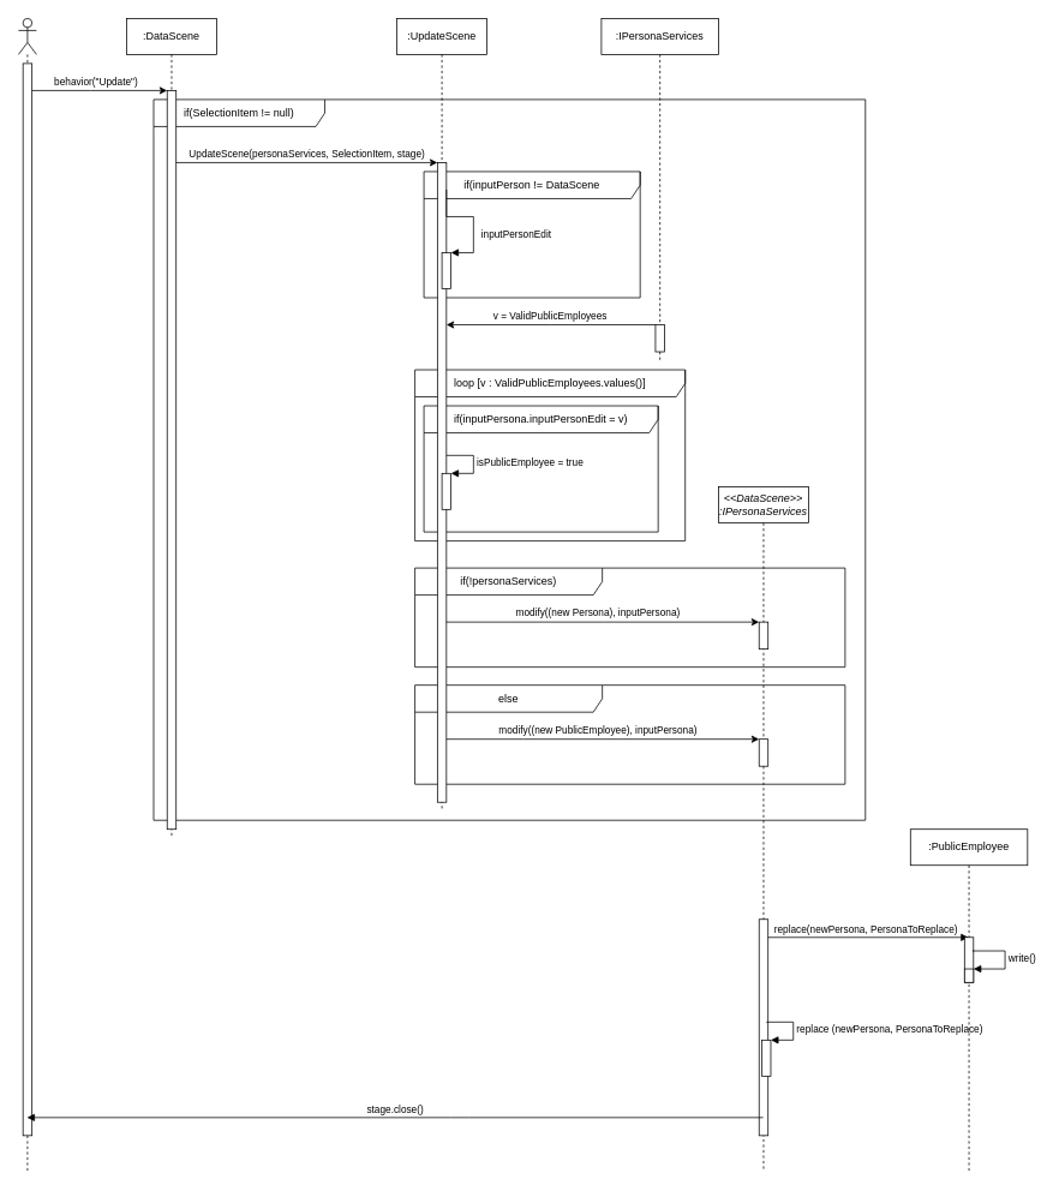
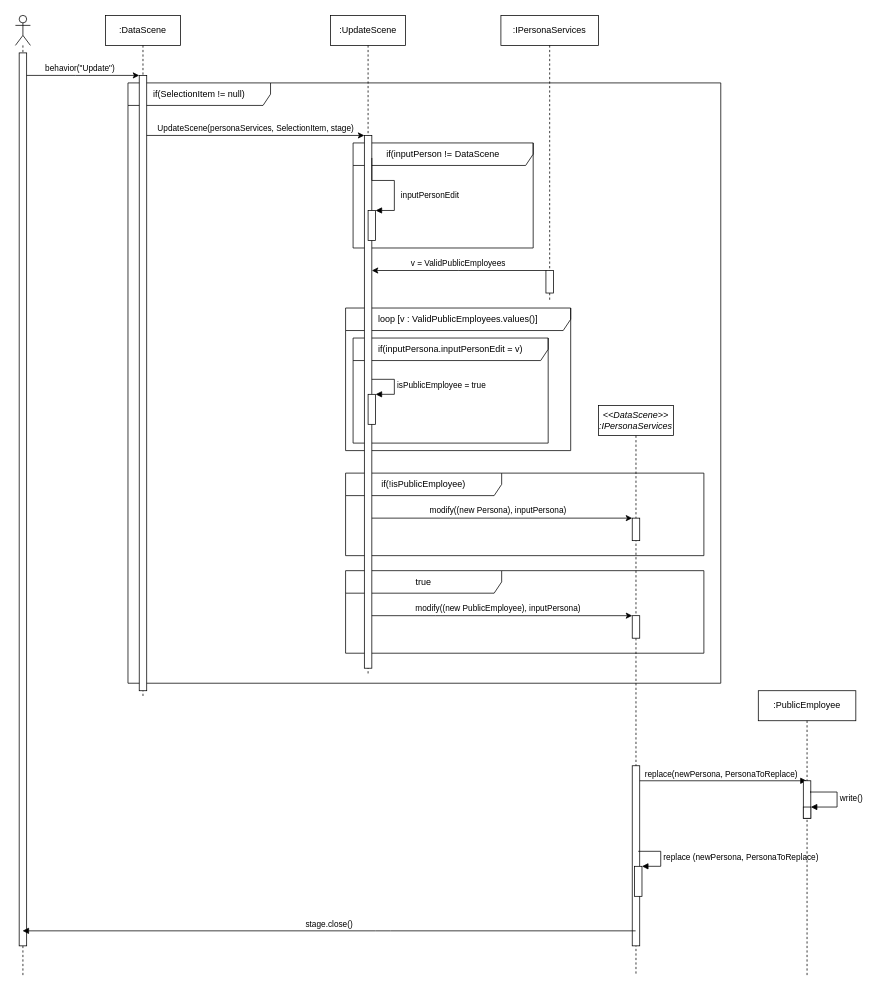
  <mxCell id="0" />
  <mxCell id="1" parent="0" />
  <mxCell id="2" value="if(SelectionItem != null)" style="shape=umlFrame;whiteSpace=wrap;html=1;width=190;height=30;" parent="1" vertex="1"><mxGeometry x="170" y="110" width="790" height="800" as="geometry" /></mxCell>
- <mxCell id="3" value="else" style="shape=umlFrame;whiteSpace=wrap;html=1;width=208;height=30;" parent="1" vertex="1"><mxGeometry x="460" y="760" width="477.5" height="110" as="geometry" /></mxCell>
- <mxCell id="4" value="if(!personaServices)" style="shape=umlFrame;whiteSpace=wrap;html=1;width=208;height=30;" parent="1" vertex="1"><mxGeometry x="460" y="630" width="477.5" height="110" as="geometry" /></mxCell>
+ <mxCell id="3" value="true" style="shape=umlFrame;whiteSpace=wrap;html=1;width=208;height=30;" parent="1" vertex="1"><mxGeometry x="460" y="760" width="477.5" height="110" as="geometry" /></mxCell>
+ <mxCell id="4" value="if(!isPublicEmployee)" style="shape=umlFrame;whiteSpace=wrap;html=1;width=208;height=30;" parent="1" vertex="1"><mxGeometry x="460" y="630" width="477.5" height="110" as="geometry" /></mxCell>
  <mxCell id="5" value="loop [v : ValidPublicEmployees.values()]" style="shape=umlFrame;whiteSpace=wrap;html=1;width=310;height=30;" parent="1" vertex="1"><mxGeometry x="460" y="410" width="300" height="190" as="geometry" /></mxCell>
  <mxCell id="6" value=":IPersonaServices" style="shape=umlLifeline;perimeter=lifelinePerimeter;whiteSpace=wrap;html=1;container=1;collapsible=0;recursiveResize=0;outlineConnect=0;" parent="1" vertex="1"><mxGeometry x="667" y="20" width="130" height="380" as="geometry" /></mxCell>
  <mxCell id="7" value="" style="html=1;points=[];perimeter=orthogonalPerimeter;" parent="6" vertex="1"><mxGeometry x="60" y="340" width="10" height="30" as="geometry" /></mxCell>
  <mxCell id="8" value="if(inputPersona.inputPersonEdit = v)" style="shape=umlFrame;whiteSpace=wrap;html=1;width=260;height=30;" parent="1" vertex="1"><mxGeometry x="470" y="450" width="260" height="140" as="geometry" /></mxCell>
  <mxCell id="9" value="if(inputPerson != DataScene" style="shape=umlFrame;whiteSpace=wrap;html=1;width=240;height=30;" parent="1" vertex="1"><mxGeometry x="470" y="190" width="240" height="140" as="geometry" /></mxCell>
  <mxCell id="10" value="" style="shape=umlLifeline;participant=umlActor;perimeter=lifelinePerimeter;whiteSpace=wrap;html=1;container=1;collapsible=0;recursiveResize=0;verticalAlign=top;spacingTop=36;outlineConnect=0;" parent="1" vertex="1"><mxGeometry x="20" y="20" width="20" height="1280" as="geometry" /></mxCell>
  <mxCell id="11" value="" style="html=1;points=[];perimeter=orthogonalPerimeter;" parent="10" vertex="1"><mxGeometry x="5" y="50" width="10" height="1190" as="geometry" /></mxCell>
  <mxCell id="12" value=":DataScene" style="shape=umlLifeline;perimeter=lifelinePerimeter;whiteSpace=wrap;html=1;container=1;collapsible=0;recursiveResize=0;outlineConnect=0;" parent="1" vertex="1"><mxGeometry x="140" y="20" width="100" height="910" as="geometry" /></mxCell>
  <mxCell id="13" value="" style="html=1;points=[];perimeter=orthogonalPerimeter;" parent="12" vertex="1"><mxGeometry x="45" y="80" width="10" height="820" as="geometry" /></mxCell>
  <mxCell id="14" value="behavior(&quot;Update&quot;)" style="edgeStyle=orthogonalEdgeStyle;rounded=0;orthogonalLoop=1;jettySize=auto;html=1;" parent="1" source="11" target="13" edge="1"><mxGeometry x="-0.056" y="10" relative="1" as="geometry"><Array as="points"><mxPoint x="100" y="100" /><mxPoint x="100" y="100" /></Array><mxPoint as="offset" /></mxGeometry></mxCell>
  <mxCell id="15" value=":UpdateScene" style="shape=umlLifeline;perimeter=lifelinePerimeter;whiteSpace=wrap;html=1;container=1;collapsible=0;recursiveResize=0;outlineConnect=0;" parent="1" vertex="1"><mxGeometry x="440" y="20" width="100" height="880" as="geometry" /></mxCell>
  <mxCell id="16" value="" style="html=1;points=[];perimeter=orthogonalPerimeter;" parent="15" vertex="1"><mxGeometry x="45" y="160" width="10" height="710" as="geometry" /></mxCell>
  <mxCell id="17" value="" style="html=1;points=[];perimeter=orthogonalPerimeter;" parent="15" vertex="1"><mxGeometry x="50" y="260" width="10" height="40" as="geometry" /></mxCell>
  <mxCell id="18" value="inputPersonEdit" style="edgeStyle=orthogonalEdgeStyle;html=1;align=left;spacingLeft=2;endArrow=block;rounded=0;entryX=1;entryY=0;" parent="15" target="17" edge="1"><mxGeometry x="0.28" y="5" relative="1" as="geometry"><mxPoint x="55" y="190" as="sourcePoint" /><Array as="points"><mxPoint x="55" y="220" /><mxPoint x="85" y="220" /><mxPoint x="85" y="260" /></Array><mxPoint as="offset" /></mxGeometry></mxCell>
  <mxCell id="19" value="" style="html=1;points=[];perimeter=orthogonalPerimeter;" parent="15" vertex="1"><mxGeometry x="50" y="505" width="10" height="40" as="geometry" /></mxCell>
  <mxCell id="20" value="isPublicEmployee = true" style="edgeStyle=orthogonalEdgeStyle;html=1;align=left;spacingLeft=2;endArrow=block;rounded=0;entryX=1;entryY=0;labelBackgroundColor=none;" parent="15" target="19" edge="1"><mxGeometry relative="1" as="geometry"><mxPoint x="55" y="485" as="sourcePoint" /><Array as="points"><mxPoint x="85" y="485" /></Array></mxGeometry></mxCell>
  <mxCell id="21" value="UpdateScene(personaServices, SelectionItem, stage)" style="edgeStyle=orthogonalEdgeStyle;rounded=0;orthogonalLoop=1;jettySize=auto;html=1;" parent="1" source="13" target="16" edge="1"><mxGeometry y="10" relative="1" as="geometry"><Array as="points"><mxPoint x="290" y="180" /><mxPoint x="290" y="180" /></Array><mxPoint as="offset" /></mxGeometry></mxCell>
  <mxCell id="22" value="&#10;&#10;&lt;span style=&quot;color: rgb(0, 0, 0); font-family: helvetica; font-size: 11px; font-style: normal; font-weight: 400; letter-spacing: normal; text-align: center; text-indent: 0px; text-transform: none; word-spacing: 0px; display: inline; float: none;&quot;&gt;v = ValidPublicEmployees&lt;/span&gt;&#10;&#10;" style="edgeStyle=orthogonalEdgeStyle;rounded=0;orthogonalLoop=1;jettySize=auto;html=1;labelBackgroundColor=none;" parent="1" source="7" target="16" edge="1"><mxGeometry x="0.009" y="-10" relative="1" as="geometry"><Array as="points"><mxPoint x="610" y="360" /><mxPoint x="610" y="360" /></Array><mxPoint as="offset" /></mxGeometry></mxCell>
  <mxCell id="23" value="&amp;lt;&amp;lt;DataScene&amp;gt;&amp;gt;&lt;br&gt;:IPersonaServices" style="shape=umlLifeline;perimeter=lifelinePerimeter;whiteSpace=wrap;html=1;container=1;collapsible=0;recursiveResize=0;outlineConnect=0;fontStyle=2" parent="1" vertex="1"><mxGeometry x="797" y="540" width="100" height="760" as="geometry" /></mxCell>
  <mxCell id="24" value="" style="html=1;points=[];perimeter=orthogonalPerimeter;" parent="23" vertex="1"><mxGeometry x="45" y="150" width="10" height="30" as="geometry" /></mxCell>
  <mxCell id="25" value="" style="html=1;points=[];perimeter=orthogonalPerimeter;" parent="23" vertex="1"><mxGeometry x="45" y="280" width="10" height="30" as="geometry" /></mxCell>
  <mxCell id="26" value="replace(newPersona, PersonaToReplace)&amp;nbsp;" style="html=1;verticalAlign=bottom;endArrow=block;" edge="1" parent="23" target="32"><mxGeometry width="80" relative="1" as="geometry"><mxPoint x="53" y="500" as="sourcePoint" /><mxPoint x="133" y="500" as="targetPoint" /></mxGeometry></mxCell>
  <mxCell id="27" value="" style="html=1;points=[];perimeter=orthogonalPerimeter;" vertex="1" parent="23"><mxGeometry x="45" y="480" width="10" height="240" as="geometry" /></mxCell>
  <mxCell id="28" value="" style="html=1;points=[];perimeter=orthogonalPerimeter;" vertex="1" parent="23"><mxGeometry x="48" y="614" width="10" height="40" as="geometry" /></mxCell>
  <mxCell id="29" value="&lt;span style=&quot;text-align: center&quot;&gt;replace (&lt;/span&gt;&lt;span style=&quot;text-align: center&quot;&gt;newPersona, PersonaToReplace&lt;/span&gt;&lt;span style=&quot;text-align: center&quot;&gt;)&lt;/span&gt;" style="edgeStyle=orthogonalEdgeStyle;html=1;align=left;spacingLeft=2;endArrow=block;rounded=0;entryX=1;entryY=0;" edge="1" target="28" parent="23"><mxGeometry relative="1" as="geometry"><mxPoint x="53" y="594" as="sourcePoint" /><Array as="points"><mxPoint x="83" y="594" /></Array></mxGeometry></mxCell>
  <mxCell id="30" value="modify((new Persona), inputPersona)" style="edgeStyle=orthogonalEdgeStyle;rounded=0;orthogonalLoop=1;jettySize=auto;html=1;" parent="1" source="16" target="24" edge="1"><mxGeometry x="-0.034" y="10" relative="1" as="geometry"><Array as="points"><mxPoint x="670" y="690" /><mxPoint x="670" y="690" /></Array><mxPoint as="offset" /><mxPoint x="500" y="699.5" as="sourcePoint" /><mxPoint x="812.5" y="699.5" as="targetPoint" /></mxGeometry></mxCell>
  <mxCell id="31" value="modify((new PublicEmployee), inputPersona)" style="edgeStyle=orthogonalEdgeStyle;rounded=0;orthogonalLoop=1;jettySize=auto;html=1;" parent="1" source="16" target="25" edge="1"><mxGeometry x="-0.034" y="10" relative="1" as="geometry"><Array as="points"><mxPoint x="580" y="820" /><mxPoint x="580" y="820" /></Array><mxPoint as="offset" /><mxPoint x="505" y="700" as="sourcePoint" /><mxPoint x="852" y="700" as="targetPoint" /></mxGeometry></mxCell>
  <mxCell id="32" value=":PublicEmployee" style="shape=umlLifeline;perimeter=lifelinePerimeter;whiteSpace=wrap;html=1;container=1;collapsible=0;recursiveResize=0;outlineConnect=0;" vertex="1" parent="1"><mxGeometry x="1010" y="920" width="130" height="380" as="geometry" /></mxCell>
  <mxCell id="33" value="" style="html=1;points=[];perimeter=orthogonalPerimeter;" vertex="1" parent="32"><mxGeometry x="60" y="120" width="10" height="50" as="geometry" /></mxCell>
  <mxCell id="34" value="" style="html=1;points=[];perimeter=orthogonalPerimeter;" vertex="1" parent="32"><mxGeometry x="60" y="155" width="10" height="15" as="geometry" /></mxCell>
  <mxCell id="35" value="write()" style="edgeStyle=orthogonalEdgeStyle;html=1;align=left;spacingLeft=2;endArrow=block;rounded=0;entryX=1;entryY=0;" edge="1" target="34" parent="32"><mxGeometry relative="1" as="geometry"><mxPoint x="70" y="135" as="sourcePoint" /><Array as="points"><mxPoint x="69" y="135" /><mxPoint x="105" y="135" /><mxPoint x="105" y="155" /></Array></mxGeometry></mxCell>
  <mxCell id="36" value="stage.close()" style="html=1;verticalAlign=bottom;endArrow=block;" edge="1" parent="1" source="23" target="10"><mxGeometry width="80" relative="1" as="geometry"><mxPoint x="400" y="1240" as="sourcePoint" /><mxPoint x="480" y="1240" as="targetPoint" /><Array as="points"><mxPoint x="510" y="1240" /></Array></mxGeometry></mxCell>
